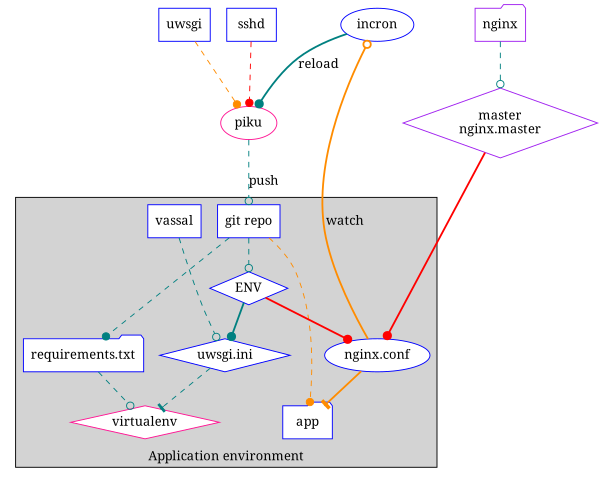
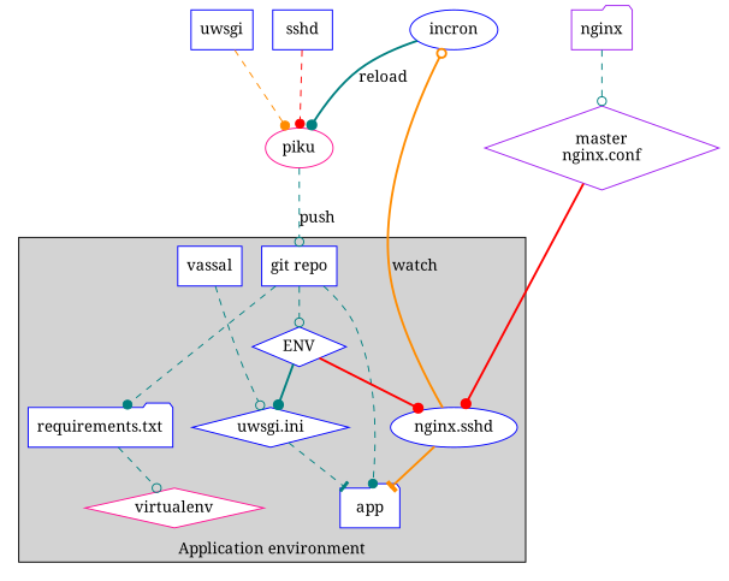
  digraph {
    fontname="Noto Serif"
    pack=16
    node [color=blue fillcolor=white fontname="Noto Serif" shape=box style=filled]
    edge [arrowhead=dot color=teal fontname="Noto Serif" style=dashed]
    sshd
    n2 [label=uwsgi]
    nginx [color=purple shape=folder]
    incron [shape=ellipse]
    n5 [label=vassal]
    n6 [label="uwsgi.ini" shape=diamond]
    piku [color=deeppink shape=ellipse]
-   n8 [color=purple label="master\nnginx.master" shape=diamond]
+   n8 [color=purple label="master\nnginx.conf" shape=diamond]
    n9 [label="git repo"]
    n10 [label="requirements.txt" shape=folder]
-   n11 [label="nginx.conf" shape=ellipse]
+   n11 [label="nginx.sshd" shape=ellipse]
    virtualenv [color=deeppink shape=diamond]
    n13 [label=ENV shape=diamond]
    app [shape=folder]
    subgraph sub_1 {
      rank=same
      sshd
      n2
      nginx
      incron
    }
    subgraph sub_2 {
      n2
      n5
      n6
    }
    subgraph sub_3 {
      label="piku user"
      sshd
      n2
      subgraph sub_4 {
        label="piku user"
        rank=same
        piku
        n8
      }
      subgraph cluster_5 {
        fillcolor=lightgrey
        label="Application environment"
        labelloc=b
        ordering=out
        style=filled
        virtualenv
        n13
        app
        subgraph sub_6 {
          fillcolor=lightgrey
          label="Application environment"
          labelloc=b
          ordering=out
          rank=same
          style=filled
          n6
          n10
          n11
        }
        subgraph sub_7 {
          fillcolor=lightgrey
          label="Application environment"
          labelloc=b
          ordering=out
          rank=same
          style=filled
          n5
          n9
        }
      }
    }
    subgraph sub_8 {
      nginx
      n8
      n11
    }
    subgraph sub_9 {
      nginx
      incron
      n11
    }
    sshd -> piku [color=red]
    n2 -> piku [color=darkorange]
    nginx -> n8 [arrowhead=odot]
    incron -> piku [label=reload style=bold weight=0]
    incron -> n11 [style=invis arrowhead="" color=""]
    n5 -> n6 [arrowhead=odot]
-   n6 -> virtualenv [arrowhead=tee]
+   n6 -> app [arrowhead=tee]
    piku -> n9 [arrowhead=odot label=push]
    n8 -> n11 [color=red style=bold]
    n9 -> n10
    n9 -> n13 [arrowhead=odot]
-   n9 -> app [color=darkorange]
+   n9 -> app
    n10 -> virtualenv [arrowhead=odot]
    n11 -> incron [arrowhead=odot color=darkorange label=watch style=bold weight=0]
    n11 -> app [arrowhead=tee color=darkorange style=bold]
    n13 -> n6 [style=bold]
    n13 -> n11 [color=red style=bold]
  }
